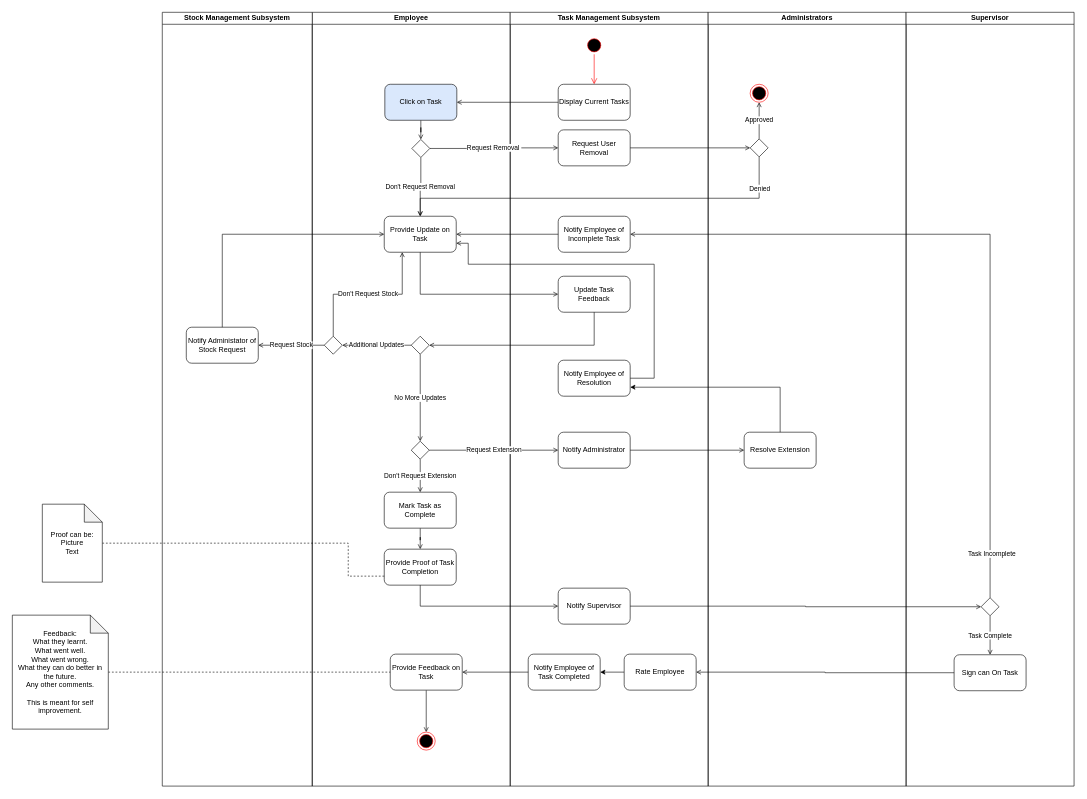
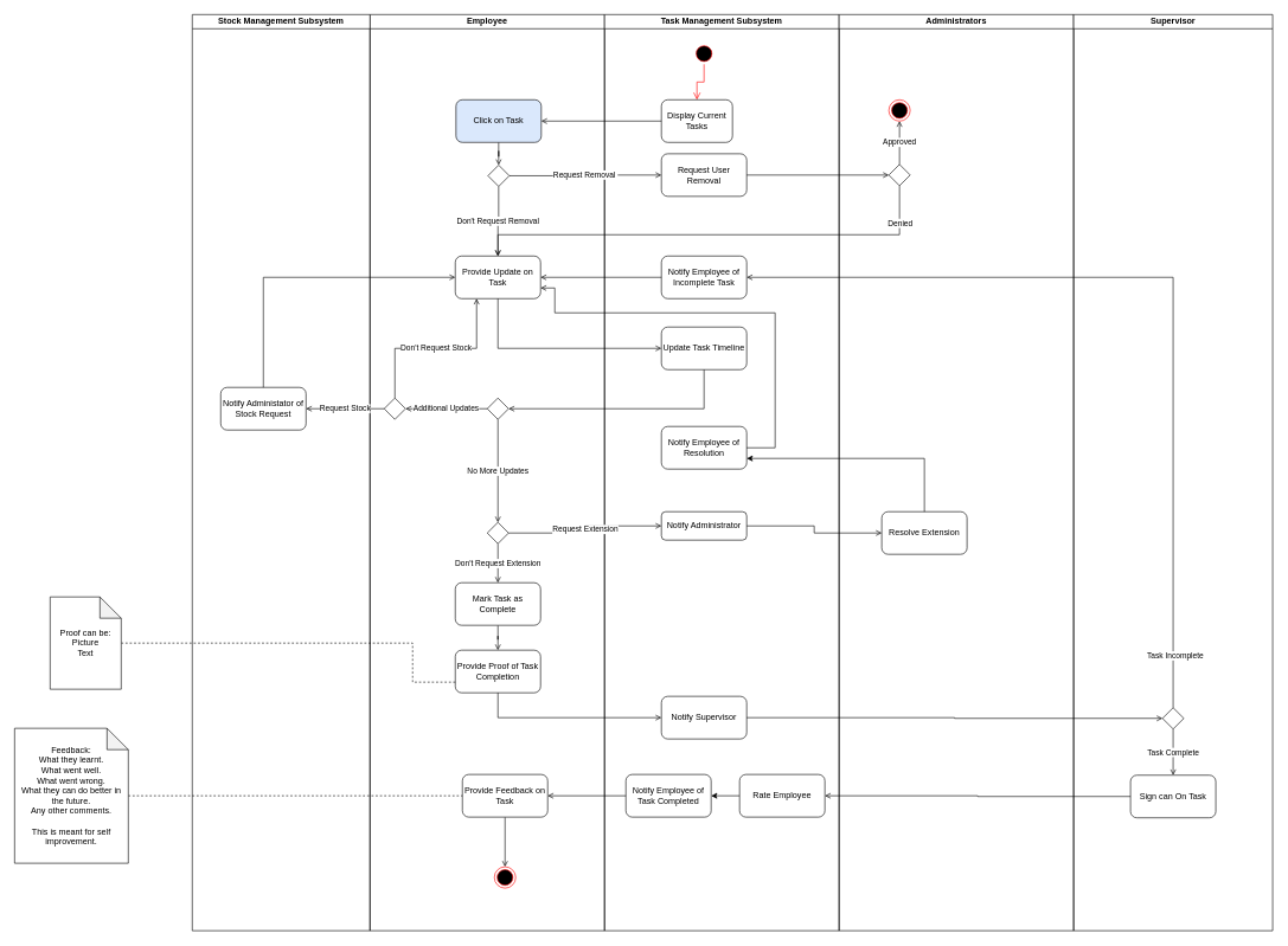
  <mxCell id="0" />
  <mxCell id="1" parent="0" />
  <mxCell id="2" value="Employee" style="swimlane;startSize=20;whiteSpace=wrap;html=1;" parent="1" vertex="1"><mxGeometry x="520" y="20" width="330" height="1290" as="geometry" /></mxCell>
  <mxCell id="3" style="edgeStyle=orthogonalEdgeStyle;rounded=0;orthogonalLoop=1;jettySize=auto;html=1;endArrow=open;endFill=0;entryX=0.5;entryY=0;entryDx=0;entryDy=0;" parent="2" source="4" target="20" edge="1"><mxGeometry relative="1" as="geometry"><mxPoint x="180" y="330" as="targetPoint" /></mxGeometry></mxCell>
  <mxCell id="4" value="Click on Task" style="rounded=1;whiteSpace=wrap;html=1;fillColor=#dae8fc;" parent="2" vertex="1"><mxGeometry x="121" y="120" width="120" height="60" as="geometry" /></mxCell>
  <mxCell id="5" value="Provide Update on Task" style="rounded=1;whiteSpace=wrap;html=1;" parent="2" vertex="1"><mxGeometry x="120" y="340" width="120" height="60" as="geometry" /></mxCell>
  <mxCell id="6" style="edgeStyle=orthogonalEdgeStyle;rounded=0;orthogonalLoop=1;jettySize=auto;html=1;endArrow=open;endFill=0;" parent="2" source="7" target="10" edge="1"><mxGeometry relative="1" as="geometry" /></mxCell>
  <mxCell id="7" value="Mark Task as Complete" style="rounded=1;whiteSpace=wrap;html=1;" parent="2" vertex="1"><mxGeometry x="120" y="800" width="120" height="60" as="geometry" /></mxCell>
  <mxCell id="8" value="Don't Request Extension" style="edgeStyle=orthogonalEdgeStyle;rounded=0;orthogonalLoop=1;jettySize=auto;html=1;endArrow=open;endFill=0;" parent="2" source="9" target="7" edge="1"><mxGeometry relative="1" as="geometry" /></mxCell>
  <mxCell id="9" value="" style="rhombus;" parent="2" vertex="1"><mxGeometry x="165" y="715" width="30" height="30" as="geometry" /></mxCell>
  <mxCell id="10" value="Provide Proof of Task Completion" style="rounded=1;whiteSpace=wrap;html=1;" parent="2" vertex="1"><mxGeometry x="120" y="895" width="120" height="60" as="geometry" /></mxCell>
  <mxCell id="11" style="edgeStyle=orthogonalEdgeStyle;rounded=0;orthogonalLoop=1;jettySize=auto;html=1;endArrow=open;endFill=0;" parent="2" source="12" target="13" edge="1"><mxGeometry relative="1" as="geometry" /></mxCell>
  <mxCell id="12" value="Provide Feedback on Task" style="rounded=1;whiteSpace=wrap;html=1;" parent="2" vertex="1"><mxGeometry x="130" y="1070" width="120" height="60" as="geometry" /></mxCell>
  <mxCell id="13" value="" style="ellipse;html=1;shape=endState;fillColor=#000000;strokeColor=#ff0000;" parent="2" vertex="1"><mxGeometry x="175" y="1200" width="30" height="30" as="geometry" /></mxCell>
  <mxCell id="14" value="No More Updates" style="edgeStyle=orthogonalEdgeStyle;rounded=0;orthogonalLoop=1;jettySize=auto;html=1;entryX=0.5;entryY=0;entryDx=0;entryDy=0;endArrow=open;endFill=0;" parent="2" source="15" target="9" edge="1"><mxGeometry relative="1" as="geometry" /></mxCell>
  <mxCell id="15" value="" style="rhombus;" parent="2" vertex="1"><mxGeometry x="165" y="540" width="30" height="30" as="geometry" /></mxCell>
  <mxCell id="16" value="Don't Request Stock" style="edgeStyle=orthogonalEdgeStyle;rounded=0;orthogonalLoop=1;jettySize=auto;html=1;endArrow=open;endFill=0;" parent="2" source="17" target="5" edge="1"><mxGeometry relative="1" as="geometry"><Array as="points"><mxPoint x="35" y="470" /><mxPoint x="150" y="470" /></Array></mxGeometry></mxCell>
  <mxCell id="17" value="" style="rhombus;" parent="2" vertex="1"><mxGeometry x="20" y="540" width="30" height="30" as="geometry" /></mxCell>
  <mxCell id="18" value="Additional Updates" style="edgeStyle=orthogonalEdgeStyle;rounded=0;orthogonalLoop=1;jettySize=auto;html=1;entryX=1;entryY=0.5;entryDx=0;entryDy=0;endArrow=open;endFill=0;" parent="2" source="15" target="17" edge="1"><mxGeometry relative="1" as="geometry" /></mxCell>
  <mxCell id="19" value="Don't Request Removal" style="edgeStyle=orthogonalEdgeStyle;rounded=0;orthogonalLoop=1;jettySize=auto;html=1;endArrow=open;endFill=0;" edge="1" parent="2" source="20" target="5"><mxGeometry relative="1" as="geometry" /></mxCell>
  <mxCell id="20" value="" style="rhombus;" vertex="1" parent="2"><mxGeometry x="166" y="212" width="30" height="30" as="geometry" /></mxCell>
  <mxCell id="21" value="Task Management Subsystem" style="swimlane;startSize=20;whiteSpace=wrap;html=1;" parent="1" vertex="1"><mxGeometry x="850" y="20" width="330" height="1290" as="geometry" /></mxCell>
  <mxCell id="22" value="" style="ellipse;html=1;shape=startState;fillColor=#000000;strokeColor=#ff0000;" parent="21" vertex="1"><mxGeometry x="125" y="40" width="30" height="30" as="geometry" /></mxCell>
  <mxCell id="23" value="" style="edgeStyle=orthogonalEdgeStyle;html=1;verticalAlign=bottom;endArrow=open;endSize=8;strokeColor=#ff0000;rounded=0;" parent="21" source="22" target="24" edge="1"><mxGeometry relative="1" as="geometry"><mxPoint x="135" y="400" as="targetPoint" /></mxGeometry></mxCell>
- <mxCell id="24" value="Display Current Tasks" style="rounded=1;whiteSpace=wrap;html=1;" parent="21" vertex="1"><mxGeometry x="80" y="120" width="120" height="60" as="geometry" /></mxCell>
- <mxCell id="25" value="Notify Administrator" style="rounded=1;whiteSpace=wrap;html=1;" parent="21" vertex="1"><mxGeometry x="80" y="700" width="120" height="60" as="geometry" /></mxCell>
+ <mxCell id="24" value="Display Current Tasks" style="rounded=1;whiteSpace=wrap;html=1;" parent="21" vertex="1"><mxGeometry x="80" y="120" width="100" height="60" as="geometry" /></mxCell>
+ <mxCell id="25" value="Notify Administrator" style="rounded=1;whiteSpace=wrap;html=1;" parent="21" vertex="1"><mxGeometry x="80" y="700" width="120" height="40" as="geometry" /></mxCell>
  <mxCell id="26" value="Notify Employee of Resolution" style="rounded=1;whiteSpace=wrap;html=1;" parent="21" vertex="1"><mxGeometry x="80" y="580" width="120" height="60" as="geometry" /></mxCell>
  <mxCell id="27" value="Notify Supervisor" style="rounded=1;whiteSpace=wrap;html=1;" parent="21" vertex="1"><mxGeometry x="80" y="960" width="120" height="60" as="geometry" /></mxCell>
  <mxCell id="28" value="Notify Employee of Incomplete Task" style="rounded=1;whiteSpace=wrap;html=1;" parent="21" vertex="1"><mxGeometry x="80" y="340" width="120" height="60" as="geometry" /></mxCell>
  <mxCell id="29" value="Notify Employee of Task Completed" style="rounded=1;whiteSpace=wrap;html=1;" parent="21" vertex="1"><mxGeometry x="30" y="1070" width="120" height="60" as="geometry" /></mxCell>
- <mxCell id="30" value="Update Task Feedback" style="rounded=1;whiteSpace=wrap;html=1;" parent="21" vertex="1"><mxGeometry x="80" y="440" width="120" height="60" as="geometry" /></mxCell>
+ <mxCell id="30" value="Update Task Timeline" style="rounded=1;whiteSpace=wrap;html=1;" parent="21" vertex="1"><mxGeometry x="80" y="440" width="120" height="60" as="geometry" /></mxCell>
  <mxCell id="31" style="edgeStyle=orthogonalEdgeStyle;rounded=0;orthogonalLoop=1;jettySize=auto;html=1;" edge="1" parent="21" source="32" target="29"><mxGeometry relative="1" as="geometry" /></mxCell>
  <mxCell id="32" value="Rate Employee" style="rounded=1;whiteSpace=wrap;html=1;" parent="21" vertex="1"><mxGeometry x="190" y="1070" width="120" height="60" as="geometry" /></mxCell>
  <mxCell id="33" value="Request User Removal" style="rounded=1;whiteSpace=wrap;html=1;" vertex="1" parent="21"><mxGeometry x="80" y="196" width="120" height="60" as="geometry" /></mxCell>
  <mxCell id="34" style="edgeStyle=orthogonalEdgeStyle;rounded=0;orthogonalLoop=1;jettySize=auto;html=1;endArrow=open;endFill=0;" parent="1" source="24" target="4" edge="1"><mxGeometry relative="1" as="geometry" /></mxCell>
  <mxCell id="35" value="Administrators" style="swimlane;startSize=20;whiteSpace=wrap;html=1;" parent="1" vertex="1"><mxGeometry x="1180" y="20" width="330" height="1290" as="geometry" /></mxCell>
  <mxCell id="36" value="Resolve Extension" style="rounded=1;whiteSpace=wrap;html=1;" parent="35" vertex="1"><mxGeometry x="60" y="700" width="120" height="60" as="geometry" /></mxCell>
  <mxCell id="37" value="Approved" style="edgeStyle=orthogonalEdgeStyle;rounded=0;orthogonalLoop=1;jettySize=auto;html=1;entryX=0.5;entryY=1;entryDx=0;entryDy=0;endArrow=open;endFill=0;" edge="1" parent="35" source="38" target="39"><mxGeometry relative="1" as="geometry" /></mxCell>
  <mxCell id="38" value="" style="rhombus;" vertex="1" parent="35"><mxGeometry x="70" y="211" width="30" height="30" as="geometry" /></mxCell>
  <mxCell id="39" value="" style="ellipse;html=1;shape=endState;fillColor=#000000;strokeColor=#ff0000;" vertex="1" parent="35"><mxGeometry x="70" y="120" width="30" height="30" as="geometry" /></mxCell>
  <mxCell id="40" style="edgeStyle=orthogonalEdgeStyle;rounded=0;orthogonalLoop=1;jettySize=auto;html=1;endArrow=open;endFill=0;" parent="1" source="25" target="36" edge="1"><mxGeometry relative="1" as="geometry" /></mxCell>
  <mxCell id="41" style="edgeStyle=orthogonalEdgeStyle;rounded=0;orthogonalLoop=1;jettySize=auto;html=1;dashed=1;endArrow=none;endFill=0;" parent="1" source="42" target="10" edge="1"><mxGeometry relative="1" as="geometry"><Array as="points"><mxPoint x="580" y="905" /><mxPoint x="580" y="960" /></Array></mxGeometry></mxCell>
  <mxCell id="42" value="Proof can be:&lt;br&gt;Picture&lt;br&gt;Text" style="shape=note;whiteSpace=wrap;html=1;backgroundOutline=1;darkOpacity=0.05;" parent="1" vertex="1"><mxGeometry x="70" y="840" width="100" height="130" as="geometry" /></mxCell>
  <mxCell id="43" value="Request Extension" style="edgeStyle=orthogonalEdgeStyle;rounded=0;orthogonalLoop=1;jettySize=auto;html=1;endArrow=open;endFill=0;" parent="1" source="9" target="25" edge="1"><mxGeometry relative="1" as="geometry" /></mxCell>
  <mxCell id="44" value="Supervisor" style="swimlane;startSize=20;whiteSpace=wrap;html=1;" parent="1" vertex="1"><mxGeometry x="1510" y="20" width="280" height="1290" as="geometry" /></mxCell>
  <mxCell id="45" value="Sign can On Task" style="rounded=1;whiteSpace=wrap;html=1;" parent="44" vertex="1"><mxGeometry x="80" y="1071" width="120" height="60" as="geometry" /></mxCell>
  <mxCell id="46" value="Task Complete" style="edgeStyle=orthogonalEdgeStyle;rounded=0;orthogonalLoop=1;jettySize=auto;html=1;endArrow=open;endFill=0;" parent="44" source="47" target="45" edge="1"><mxGeometry relative="1" as="geometry" /></mxCell>
  <mxCell id="47" value="" style="rhombus;" parent="44" vertex="1"><mxGeometry x="125" y="976" width="30" height="30" as="geometry" /></mxCell>
  <mxCell id="48" style="edgeStyle=orthogonalEdgeStyle;rounded=0;orthogonalLoop=1;jettySize=auto;html=1;entryX=0;entryY=0.5;entryDx=0;entryDy=0;endArrow=open;endFill=0;" parent="1" source="27" target="47" edge="1"><mxGeometry relative="1" as="geometry"><mxPoint x="1590" y="1010" as="targetPoint" /></mxGeometry></mxCell>
  <mxCell id="49" style="edgeStyle=orthogonalEdgeStyle;rounded=0;orthogonalLoop=1;jettySize=auto;html=1;entryX=1;entryY=0.5;entryDx=0;entryDy=0;endArrow=open;endFill=0;" parent="1" source="47" target="28" edge="1"><mxGeometry relative="1" as="geometry"><Array as="points"><mxPoint x="1650" y="390" /></Array></mxGeometry></mxCell>
  <mxCell id="50" value="Task Incomplete" style="edgeLabel;html=1;align=center;verticalAlign=middle;resizable=0;points=[];" parent="49" vertex="1" connectable="0"><mxGeometry x="-0.878" y="-2" relative="1" as="geometry"><mxPoint as="offset" /></mxGeometry></mxCell>
  <mxCell id="51" style="edgeStyle=orthogonalEdgeStyle;rounded=0;orthogonalLoop=1;jettySize=auto;html=1;endArrow=open;endFill=0;" parent="1" source="28" target="5" edge="1"><mxGeometry relative="1" as="geometry" /></mxCell>
  <mxCell id="52" style="edgeStyle=orthogonalEdgeStyle;rounded=0;orthogonalLoop=1;jettySize=auto;html=1;entryX=0;entryY=0.5;entryDx=0;entryDy=0;endArrow=open;endFill=0;" parent="1" source="10" target="27" edge="1"><mxGeometry relative="1" as="geometry"><Array as="points"><mxPoint x="700" y="1010" /></Array></mxGeometry></mxCell>
  <mxCell id="53" style="edgeStyle=orthogonalEdgeStyle;rounded=0;orthogonalLoop=1;jettySize=auto;html=1;dashed=1;endArrow=none;endFill=0;" parent="1" source="54" target="12" edge="1"><mxGeometry relative="1" as="geometry" /></mxCell>
  <mxCell id="54" value="Feedback:&lt;br&gt;What they learnt.&lt;br&gt;What went well.&lt;br&gt;What went wrong.&lt;br&gt;What they can do better in the future.&lt;br&gt;Any other comments.&lt;br&gt;&lt;br&gt;This is meant for self improvement." style="shape=note;whiteSpace=wrap;html=1;backgroundOutline=1;darkOpacity=0.05;" parent="1" vertex="1"><mxGeometry x="20" y="1025" width="160" height="190" as="geometry" /></mxCell>
  <mxCell id="55" style="edgeStyle=orthogonalEdgeStyle;rounded=0;orthogonalLoop=1;jettySize=auto;html=1;endArrow=open;endFill=0;" parent="1" source="29" target="12" edge="1"><mxGeometry relative="1" as="geometry" /></mxCell>
  <mxCell id="56" style="edgeStyle=orthogonalEdgeStyle;rounded=0;orthogonalLoop=1;jettySize=auto;html=1;endArrow=open;endFill=0;" parent="1" source="5" target="30" edge="1"><mxGeometry relative="1" as="geometry"><Array as="points"><mxPoint x="700" y="490" /></Array></mxGeometry></mxCell>
  <mxCell id="57" style="edgeStyle=orthogonalEdgeStyle;rounded=0;orthogonalLoop=1;jettySize=auto;html=1;entryX=1;entryY=0.5;entryDx=0;entryDy=0;endArrow=open;endFill=0;" parent="1" source="30" target="15" edge="1"><mxGeometry relative="1" as="geometry"><Array as="points"><mxPoint x="990" y="575" /></Array></mxGeometry></mxCell>
  <mxCell id="58" style="edgeStyle=orthogonalEdgeStyle;rounded=0;orthogonalLoop=1;jettySize=auto;html=1;entryX=1;entryY=0.75;entryDx=0;entryDy=0;endArrow=open;endFill=0;" parent="1" source="26" target="5" edge="1"><mxGeometry relative="1" as="geometry"><Array as="points"><mxPoint x="1090" y="630" /><mxPoint x="1090" y="440" /><mxPoint x="780" y="440" /><mxPoint x="780" y="405" /></Array></mxGeometry></mxCell>
  <mxCell id="59" value="Stock Management Subsystem" style="swimlane;startSize=20;whiteSpace=wrap;html=1;" parent="1" vertex="1"><mxGeometry x="270" y="20" width="250" height="1290" as="geometry" /></mxCell>
  <mxCell id="60" value="Notify Administator of Stock Request" style="rounded=1;whiteSpace=wrap;html=1;" parent="59" vertex="1"><mxGeometry x="40" y="525" width="120" height="60" as="geometry" /></mxCell>
  <mxCell id="61" value="Request Stock" style="edgeStyle=orthogonalEdgeStyle;rounded=0;orthogonalLoop=1;jettySize=auto;html=1;endArrow=open;endFill=0;" parent="1" source="17" target="60" edge="1"><mxGeometry relative="1" as="geometry" /></mxCell>
  <mxCell id="62" style="edgeStyle=orthogonalEdgeStyle;rounded=0;orthogonalLoop=1;jettySize=auto;html=1;endArrow=open;endFill=0;" parent="1" source="60" target="5" edge="1"><mxGeometry relative="1" as="geometry"><Array as="points"><mxPoint x="370" y="390" /></Array></mxGeometry></mxCell>
  <mxCell id="63" style="edgeStyle=orthogonalEdgeStyle;rounded=0;orthogonalLoop=1;jettySize=auto;html=1;entryX=1;entryY=0.75;entryDx=0;entryDy=0;" parent="1" source="36" target="26" edge="1"><mxGeometry relative="1" as="geometry"><Array as="points"><mxPoint x="1300" y="645" /></Array></mxGeometry></mxCell>
  <mxCell id="64" style="edgeStyle=orthogonalEdgeStyle;rounded=0;orthogonalLoop=1;jettySize=auto;html=1;endArrow=open;endFill=0;" parent="1" source="45" target="32" edge="1"><mxGeometry relative="1" as="geometry" /></mxCell>
  <mxCell id="65" value="Request Removal&amp;nbsp;" style="edgeStyle=orthogonalEdgeStyle;rounded=0;orthogonalLoop=1;jettySize=auto;html=1;endArrow=open;endFill=0;" edge="1" parent="1" source="20" target="33"><mxGeometry relative="1" as="geometry" /></mxCell>
  <mxCell id="66" style="edgeStyle=orthogonalEdgeStyle;rounded=0;orthogonalLoop=1;jettySize=auto;html=1;entryX=0;entryY=0.5;entryDx=0;entryDy=0;endArrow=open;endFill=0;" edge="1" parent="1" source="33" target="38"><mxGeometry relative="1" as="geometry" /></mxCell>
  <mxCell id="67" style="edgeStyle=orthogonalEdgeStyle;rounded=0;orthogonalLoop=1;jettySize=auto;html=1;endArrow=open;endFill=0;" edge="1" parent="1" source="38" target="5"><mxGeometry relative="1" as="geometry"><Array as="points"><mxPoint x="1265" y="330" /><mxPoint x="700" y="330" /></Array></mxGeometry></mxCell>
  <mxCell id="68" value="Denied" style="edgeLabel;html=1;align=center;verticalAlign=middle;resizable=0;points=[];" vertex="1" connectable="0" parent="67"><mxGeometry x="-0.843" relative="1" as="geometry"><mxPoint as="offset" /></mxGeometry></mxCell>
